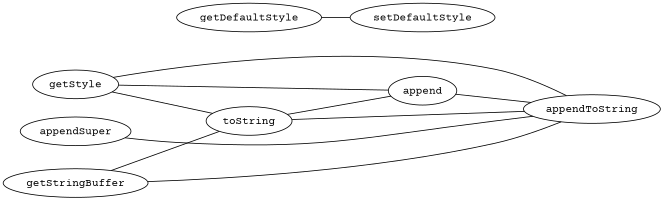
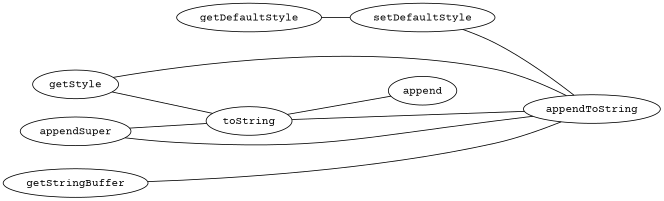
  strict graph {
    fontname="Courier Prime"
    rankdir=LR
    node [fontname="Courier Prime"]
    edge [fontname="Courier Prime"]
    getDefaultStyle
    setDefaultStyle
    getStyle
    toString
    append
    appendToString
    appendSuper
    getStringBuffer
    getDefaultStyle -- setDefaultStyle
    getStyle -- toString
-   getStyle -- append
    getStyle -- appendToString
    toString -- append
    toString -- appendToString
-   append -- appendToString
-   getStringBuffer -- toString
+   setDefaultStyle -- appendToString
+   appendSuper -- toString
    appendSuper -- appendToString
    getStringBuffer -- appendToString
  }
